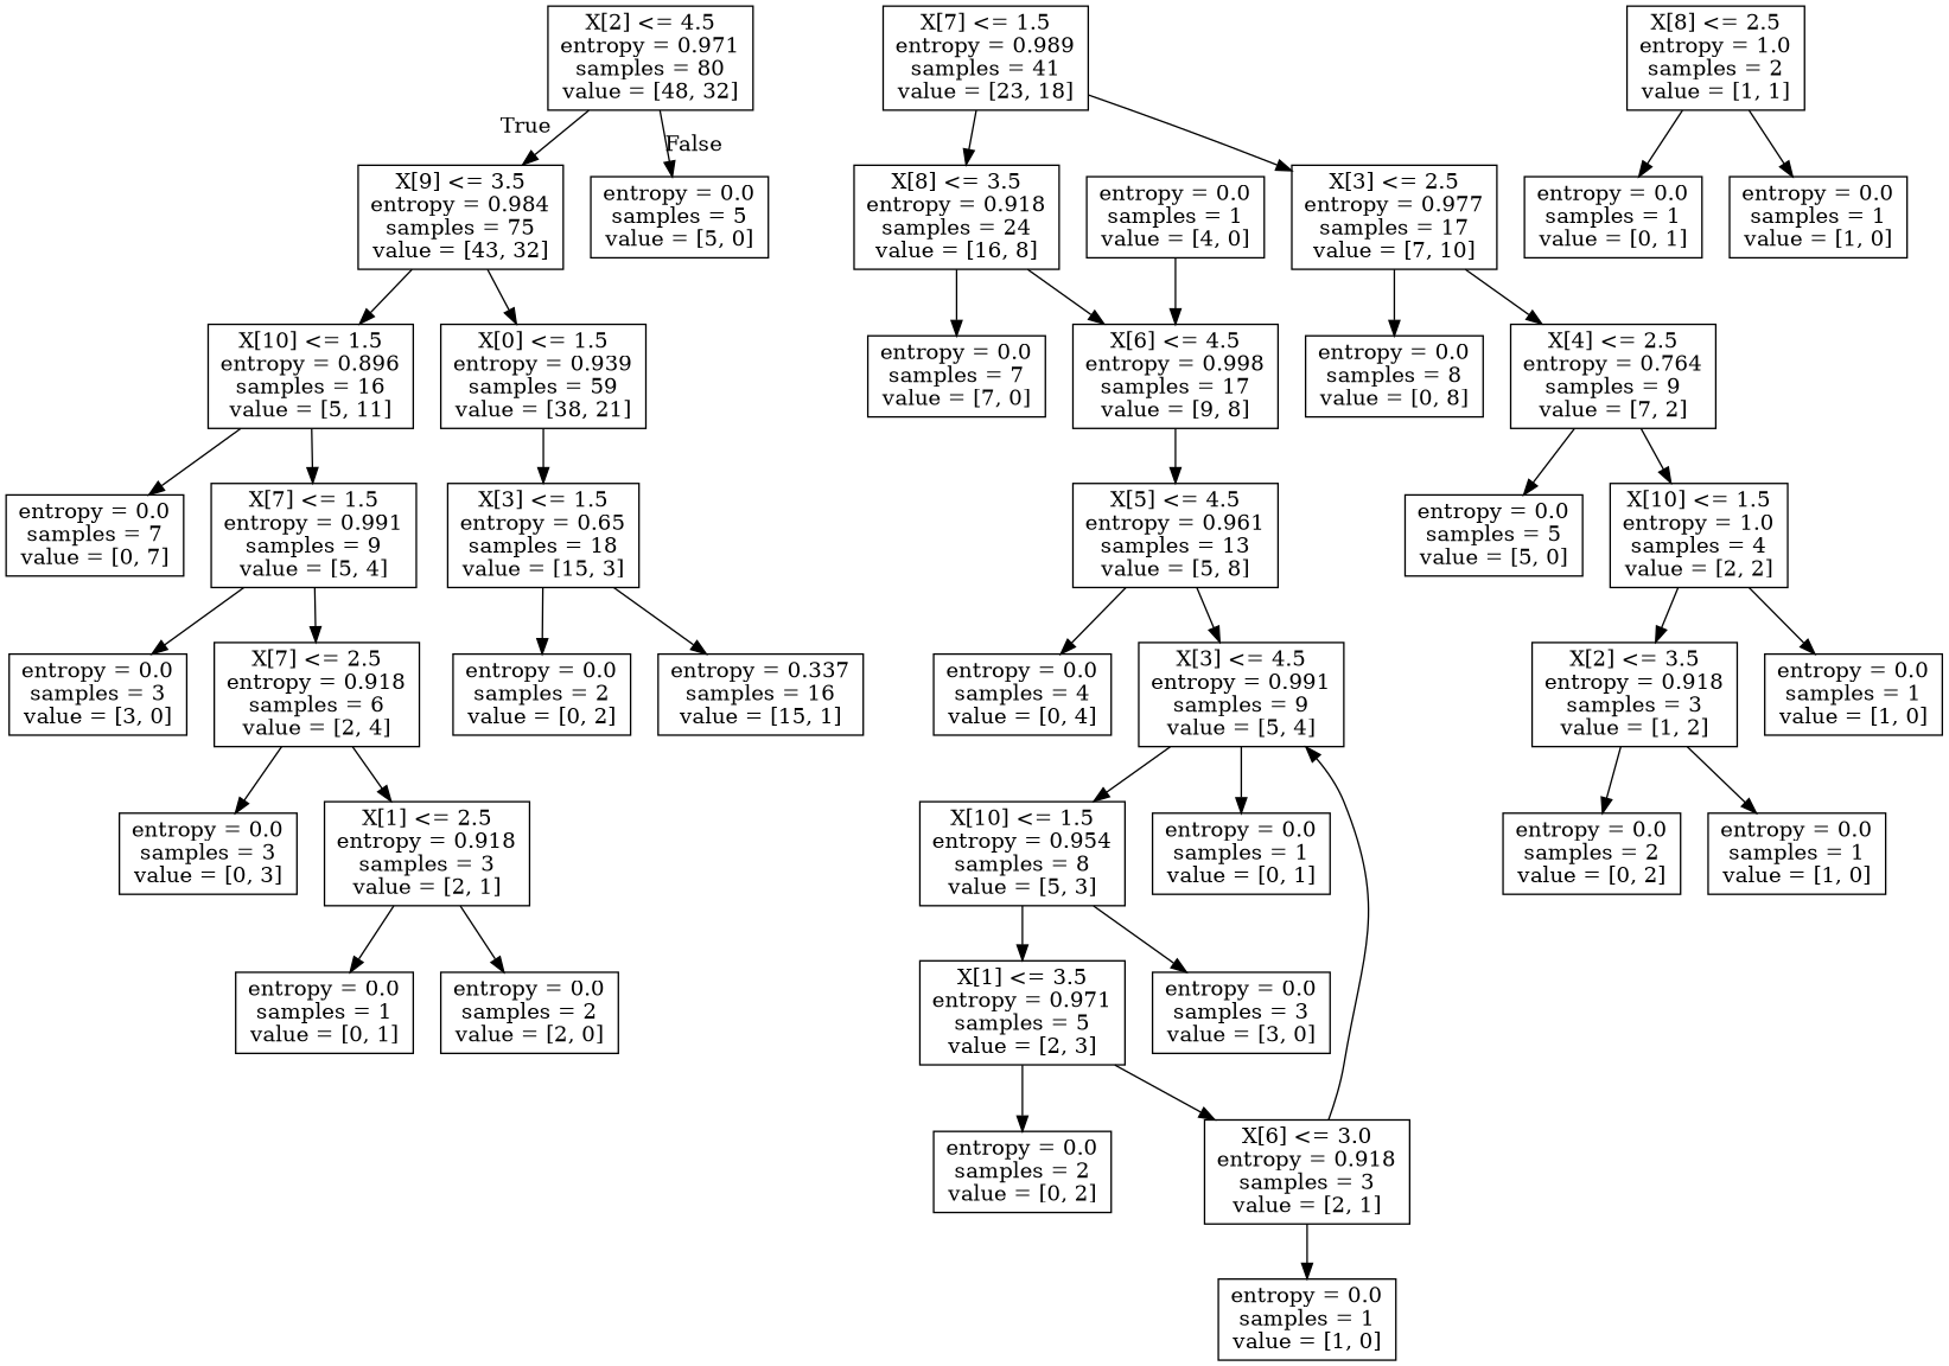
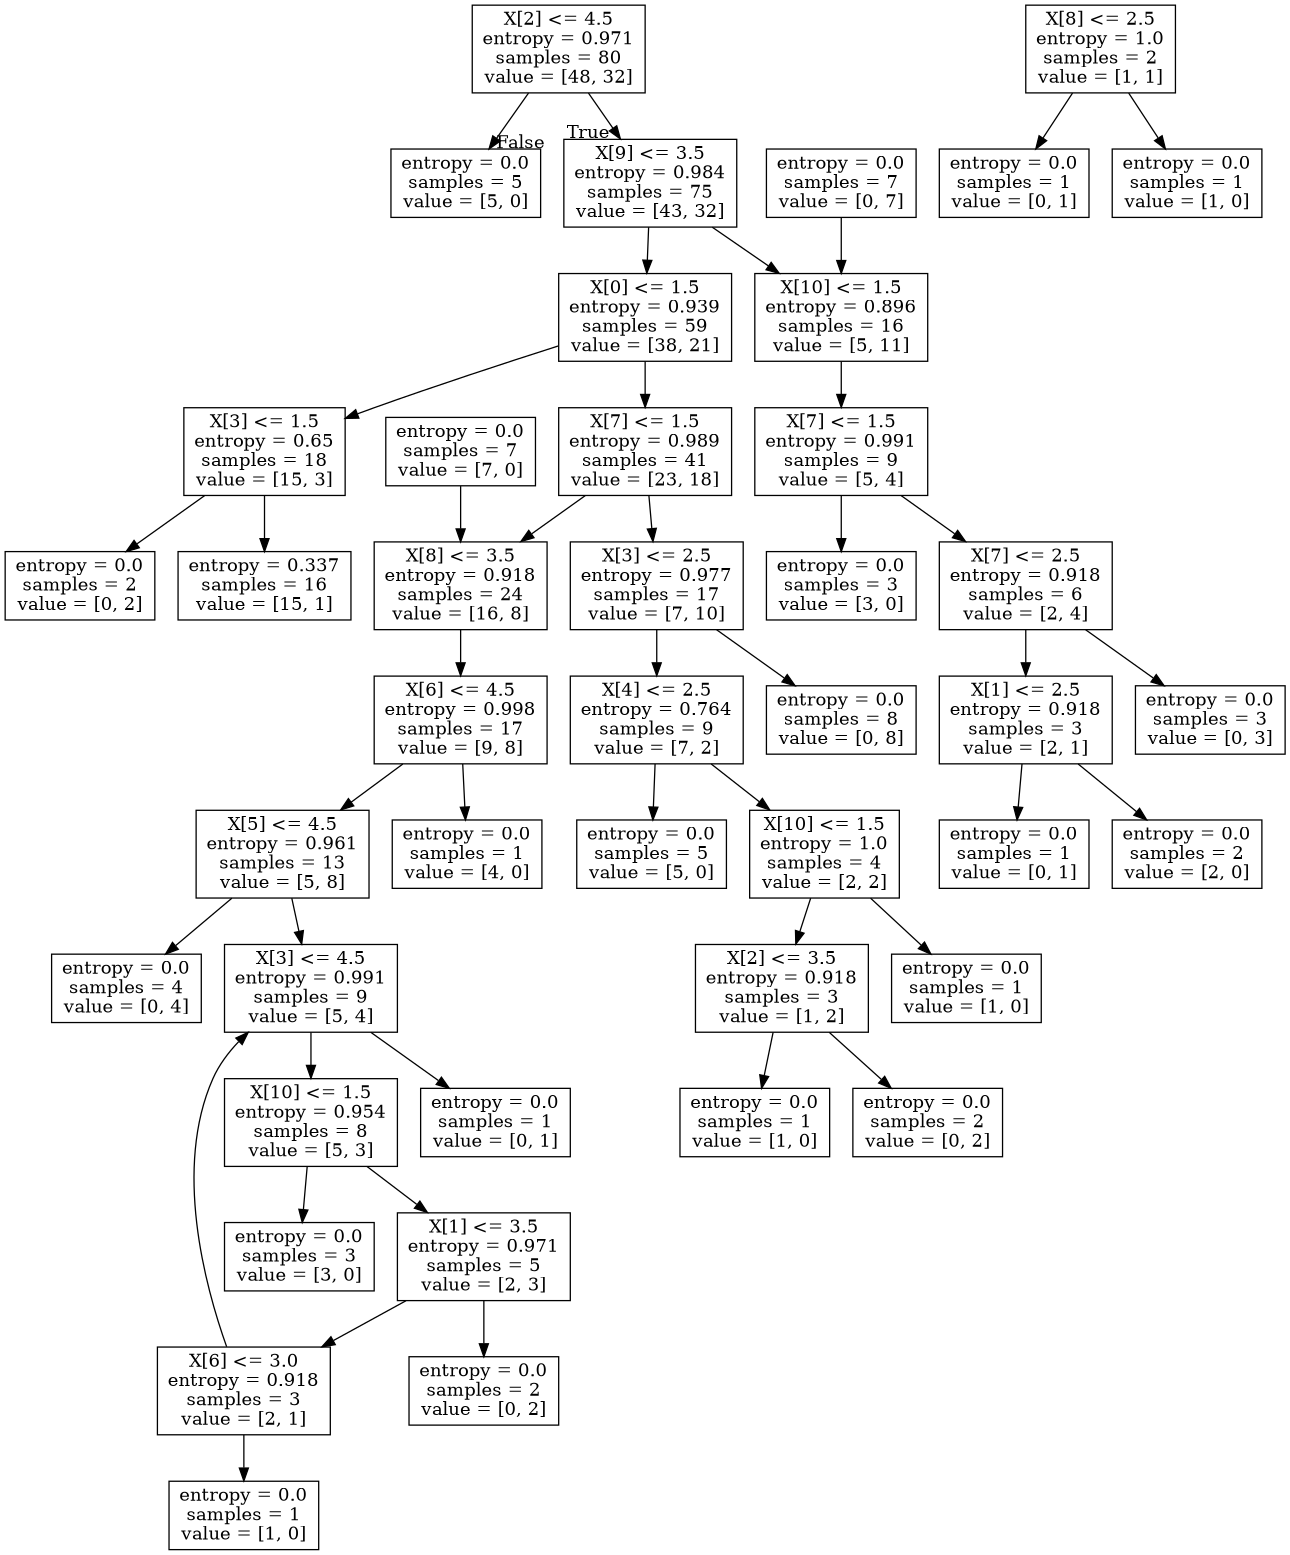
  digraph {
    fontname="DejaVu Serif"
    node [fontname="DejaVu Serif" shape=box]
    edge [fontname="DejaVu Serif"]
    n1 [label="X[2] <= 4.5\nentropy = 0.971\nsamples = 80\nvalue = [48, 32]"]
    n2 [label="X[9] <= 3.5\nentropy = 0.984\nsamples = 75\nvalue = [43, 32]"]
    n3 [label="entropy = 0.0\nsamples = 5\nvalue = [5, 0]"]
    n4 [label="X[10] <= 1.5\nentropy = 0.896\nsamples = 16\nvalue = [5, 11]"]
    n5 [label="X[0] <= 1.5\nentropy = 0.939\nsamples = 59\nvalue = [38, 21]"]
    n6 [label="entropy = 0.0\nsamples = 7\nvalue = [0, 7]"]
    n7 [label="X[7] <= 1.5\nentropy = 0.991\nsamples = 9\nvalue = [5, 4]"]
    n8 [label="X[7] <= 1.5\nentropy = 0.989\nsamples = 41\nvalue = [23, 18]"]
    n9 [label="X[3] <= 1.5\nentropy = 0.65\nsamples = 18\nvalue = [15, 3]"]
    n10 [label="entropy = 0.0\nsamples = 3\nvalue = [3, 0]"]
    n11 [label="X[7] <= 2.5\nentropy = 0.918\nsamples = 6\nvalue = [2, 4]"]
    n12 [label="entropy = 0.0\nsamples = 3\nvalue = [0, 3]"]
    n13 [label="X[1] <= 2.5\nentropy = 0.918\nsamples = 3\nvalue = [2, 1]"]
    n14 [label="entropy = 0.0\nsamples = 1\nvalue = [0, 1]"]
    n15 [label="entropy = 0.0\nsamples = 2\nvalue = [2, 0]"]
    n16 [label="X[8] <= 3.5\nentropy = 0.918\nsamples = 24\nvalue = [16, 8]"]
    n17 [label="X[3] <= 2.5\nentropy = 0.977\nsamples = 17\nvalue = [7, 10]"]
    n18 [label="entropy = 0.0\nsamples = 2\nvalue = [0, 2]"]
    n19 [label="entropy = 0.337\nsamples = 16\nvalue = [15, 1]"]
    n20 [label="X[6] <= 4.5\nentropy = 0.998\nsamples = 17\nvalue = [9, 8]"]
    n21 [label="entropy = 0.0\nsamples = 7\nvalue = [7, 0]"]
    n22 [label="entropy = 0.0\nsamples = 8\nvalue = [0, 8]"]
    n23 [label="X[4] <= 2.5\nentropy = 0.764\nsamples = 9\nvalue = [7, 2]"]
    n24 [label="X[5] <= 4.5\nentropy = 0.961\nsamples = 13\nvalue = [5, 8]"]
    n25 [label="entropy = 0.0\nsamples = 1\nvalue = [4, 0]"]
    n26 [label="entropy = 0.0\nsamples = 4\nvalue = [0, 4]"]
    n27 [label="X[3] <= 4.5\nentropy = 0.991\nsamples = 9\nvalue = [5, 4]"]
    n28 [label="X[10] <= 1.5\nentropy = 0.954\nsamples = 8\nvalue = [5, 3]"]
    n29 [label="entropy = 0.0\nsamples = 1\nvalue = [0, 1]"]
    n30 [label="X[1] <= 3.5\nentropy = 0.971\nsamples = 5\nvalue = [2, 3]"]
    n31 [label="entropy = 0.0\nsamples = 3\nvalue = [3, 0]"]
    n32 [label="X[6] <= 3.0\nentropy = 0.918\nsamples = 3\nvalue = [2, 1]"]
    n33 [label="entropy = 0.0\nsamples = 2\nvalue = [0, 2]"]
    n34 [label="entropy = 0.0\nsamples = 1\nvalue = [1, 0]"]
    n35 [label="X[8] <= 2.5\nentropy = 1.0\nsamples = 2\nvalue = [1, 1]"]
    n36 [label="entropy = 0.0\nsamples = 1\nvalue = [0, 1]"]
    n37 [label="entropy = 0.0\nsamples = 1\nvalue = [1, 0]"]
    n38 [label="entropy = 0.0\nsamples = 5\nvalue = [5, 0]"]
    n39 [label="X[10] <= 1.5\nentropy = 1.0\nsamples = 4\nvalue = [2, 2]"]
    n40 [label="X[2] <= 3.5\nentropy = 0.918\nsamples = 3\nvalue = [1, 2]"]
    n41 [label="entropy = 0.0\nsamples = 1\nvalue = [1, 0]"]
    n42 [label="entropy = 0.0\nsamples = 2\nvalue = [0, 2]"]
    n43 [label="entropy = 0.0\nsamples = 1\nvalue = [1, 0]"]
    n1 -> n2 [headlabel=True labelangle=45 labeldistance=2.5]
    n1 -> n3 [headlabel=False labelangle=-45 labeldistance=2.5]
    n2 -> n4
    n2 -> n5
-   n4 -> n6
+   n6 -> n4
    n4 -> n7
+   n5 -> n8
    n5 -> n9
    n7 -> n10
    n7 -> n11
    n8 -> n16
    n8 -> n17
    n9 -> n18
    n9 -> n19
    n11 -> n12
    n11 -> n13
    n13 -> n14
    n13 -> n15
    n16 -> n20
-   n16 -> n21
+   n21 -> n16
    n17 -> n22
    n17 -> n23
    n20 -> n24
-   n25 -> n20
+   n20 -> n25
    n23 -> n38
    n23 -> n39
    n24 -> n26
    n24 -> n27
    n27 -> n28
    n27 -> n29
    n28 -> n30
    n28 -> n31
    n30 -> n32
    n30 -> n33
    n32 -> n27
    n32 -> n34
    n35 -> n36
    n35 -> n37
    n39 -> n40
    n39 -> n41
    n40 -> n42
    n40 -> n43
  }
